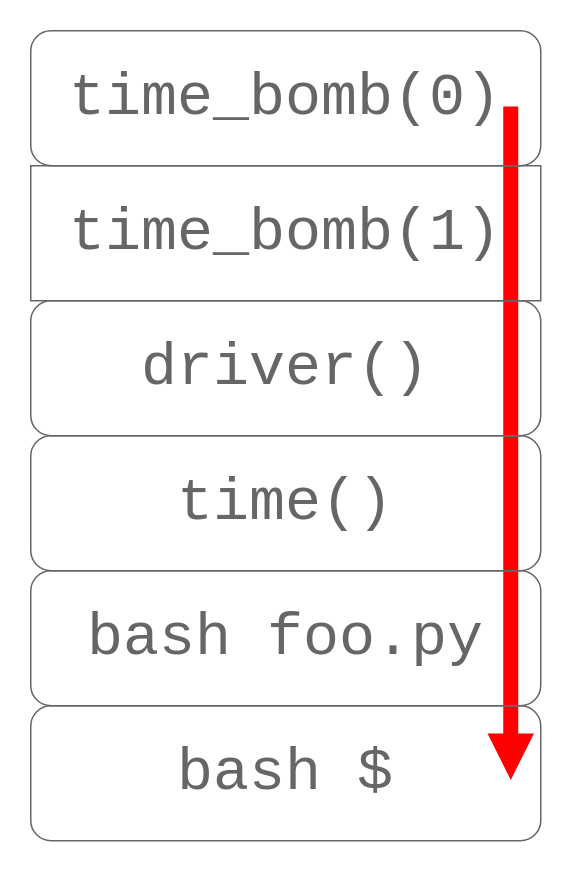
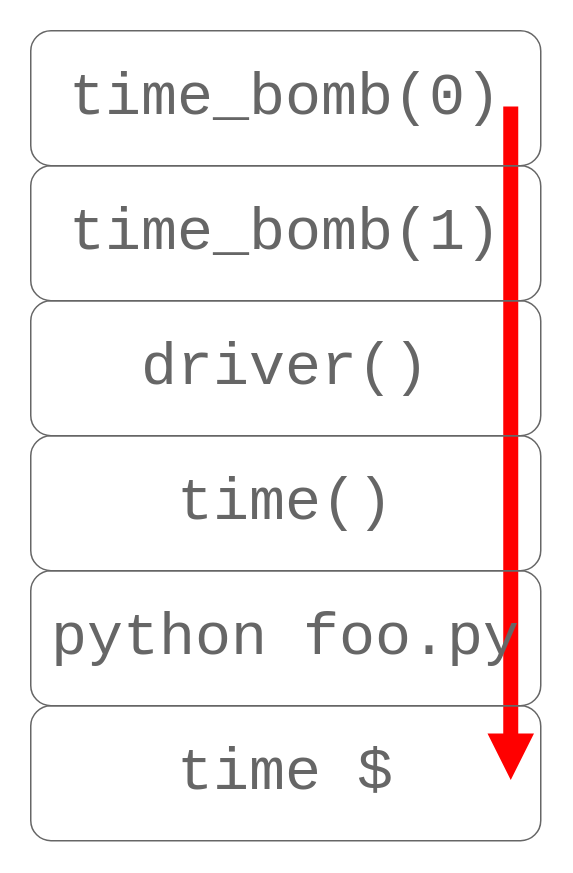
  <mxCell id="0" />
  <mxCell id="1" parent="0" />
  <mxCell id="2" value="" style="shape=flexArrow;endArrow=classic;html=1;fontFamily=Courier New;fontSize=40;fontColor=#666666;fillColor=#FF0000;strokeColor=none;endSize=10;" edge="1" parent="1"><mxGeometry width="50" height="50" relative="1" as="geometry"><mxPoint x="340" y="70" as="sourcePoint" /><mxPoint x="340" y="520" as="targetPoint" /></mxGeometry></mxCell>
  <mxCell id="3" value="&lt;span style=&quot;font-family: &amp;#34;courier new&amp;#34;&quot;&gt;&lt;font style=&quot;font-size: 40px&quot;&gt;time_bomb(0)&lt;/font&gt;&lt;/span&gt;" style="rounded=1;whiteSpace=wrap;html=1;fontColor=#666666;strokeColor=#666666;fillColor=none;" vertex="1" parent="1"><mxGeometry x="20" y="20" width="340" height="90" as="geometry" /></mxCell>
- <mxCell id="4" value="&lt;span style=&quot;font-family: &amp;#34;courier new&amp;#34;&quot;&gt;&lt;font style=&quot;font-size: 40px&quot;&gt;time_bomb(1)&lt;/font&gt;&lt;/span&gt;" style="whiteSpace=wrap;html=1;fontColor=#666666;strokeColor=#666666;fillColor=none;rounded=0;" vertex="1" parent="1"><mxGeometry x="20" y="110" width="340" height="90" as="geometry" /></mxCell>
+ <mxCell id="4" value="&lt;span style=&quot;font-family: &amp;#34;courier new&amp;#34;&quot;&gt;&lt;font style=&quot;font-size: 40px&quot;&gt;time_bomb(1)&lt;/font&gt;&lt;/span&gt;" style="rounded=1;whiteSpace=wrap;html=1;fontColor=#666666;strokeColor=#666666;fillColor=none;" vertex="1" parent="1"><mxGeometry x="20" y="110" width="340" height="90" as="geometry" /></mxCell>
  <mxCell id="5" value="&lt;span style=&quot;font-family: &amp;#34;courier new&amp;#34;&quot;&gt;&lt;font style=&quot;font-size: 40px&quot;&gt;driver()&lt;/font&gt;&lt;/span&gt;" style="rounded=1;whiteSpace=wrap;html=1;fontColor=#666666;strokeColor=#666666;fillColor=none;" vertex="1" parent="1"><mxGeometry x="20" y="200" width="340" height="90" as="geometry" /></mxCell>
  <mxCell id="6" value="&lt;span style=&quot;font-family: &amp;#34;courier new&amp;#34;&quot;&gt;&lt;font style=&quot;font-size: 40px&quot;&gt;time()&lt;/font&gt;&lt;/span&gt;" style="rounded=1;whiteSpace=wrap;html=1;fontColor=#666666;strokeColor=#666666;fillColor=none;" vertex="1" parent="1"><mxGeometry x="20" y="290" width="340" height="90" as="geometry" /></mxCell>
- <mxCell id="7" value="&lt;span style=&quot;font-family: &amp;#34;courier new&amp;#34;&quot;&gt;&lt;font style=&quot;font-size: 40px&quot;&gt;bash foo.py&lt;/font&gt;&lt;/span&gt;" style="rounded=1;whiteSpace=wrap;html=1;fontColor=#666666;strokeColor=#666666;fillColor=none;" vertex="1" parent="1"><mxGeometry x="20" y="380" width="340" height="90" as="geometry" /></mxCell>
- <mxCell id="8" value="&lt;span style=&quot;font-family: &amp;#34;courier new&amp;#34;&quot;&gt;&lt;font style=&quot;font-size: 40px&quot;&gt;bash $&lt;/font&gt;&lt;/span&gt;" style="rounded=1;whiteSpace=wrap;html=1;fontColor=#666666;strokeColor=#666666;fillColor=none;" vertex="1" parent="1"><mxGeometry x="20" y="470" width="340" height="90" as="geometry" /></mxCell>
+ <mxCell id="7" value="&lt;span style=&quot;font-family: &amp;#34;courier new&amp;#34;&quot;&gt;&lt;font style=&quot;font-size: 40px&quot;&gt;python foo.py&lt;/font&gt;&lt;/span&gt;" style="rounded=1;whiteSpace=wrap;html=1;fontColor=#666666;strokeColor=#666666;fillColor=none;" vertex="1" parent="1"><mxGeometry x="20" y="380" width="340" height="90" as="geometry" /></mxCell>
+ <mxCell id="8" value="&lt;span style=&quot;font-family: &amp;#34;courier new&amp;#34;&quot;&gt;&lt;font style=&quot;font-size: 40px&quot;&gt;time $&lt;/font&gt;&lt;/span&gt;" style="rounded=1;whiteSpace=wrap;html=1;fontColor=#666666;strokeColor=#666666;fillColor=none;" vertex="1" parent="1"><mxGeometry x="20" y="470" width="340" height="90" as="geometry" /></mxCell>
